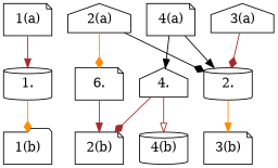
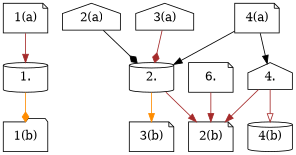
  digraph {
    node [shape=note]
    edge [arrowhead=normal color=brown]
    1. [shape=cylinder]
    "1(a)"
    "1(b)" [shape=folder]
    "2(a)" [shape=house]
    2. [shape=cylinder]
    n6 [label=6.]
    "2(b)"
    "3(b)"
    "3(a)" [shape=house]
    "4(a)"
    4. [shape=house]
    "4(b)" [shape=cylinder]
    1. -> "1(b)" [arrowhead=diamond color=darkorange]
    "1(a)" -> 1.
    "2(a)" -> 2. [arrowhead=diamond color=black]
-   "2(a)" -> n6 [arrowhead=diamond color=darkorange]
+   2. -> "2(b)"
    2. -> "3(b)" [color=darkorange]
    n6 -> "2(b)"
    "3(a)" -> 2. [arrowhead=diamond]
    "4(a)" -> 2. [color=black]
    "4(a)" -> 4. [color=black]
-   4. -> "2(b)" [arrowhead=diamond]
+   4. -> "2(b)"
    4. -> "4(b)" [arrowhead=onormal]
  }
